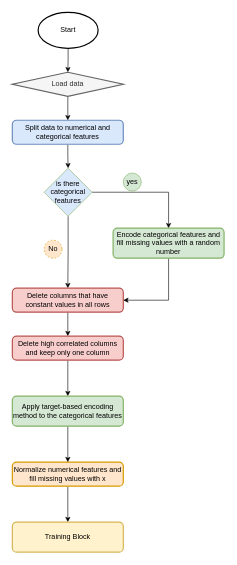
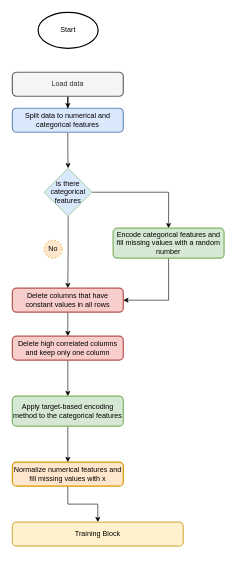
  <mxCell id="0" />
  <mxCell id="1" parent="0" />
- <mxCell id="2" value="" style="edgeStyle=orthogonalEdgeStyle;rounded=0;orthogonalLoop=1;jettySize=auto;html=1;" parent="1" source="3" target="7" edge="1"><mxGeometry relative="1" as="geometry" /></mxCell>
  <mxCell id="3" value="Start" style="strokeWidth=2;html=1;shape=mxgraph.flowchart.start_1;whiteSpace=wrap;" parent="1" vertex="1"><mxGeometry x="63" y="20" width="100" height="60" as="geometry" /></mxCell>
  <mxCell id="4" value="" style="edgeStyle=orthogonalEdgeStyle;rounded=0;orthogonalLoop=1;jettySize=auto;html=1;" parent="1" source="5" target="10" edge="1"><mxGeometry relative="1" as="geometry" /></mxCell>
- <mxCell id="5" value="Split data to numerical and categorical features" style="rounded=1;whiteSpace=wrap;html=1;absoluteArcSize=1;arcSize=14;strokeWidth=2;fillColor=#dae8fc;strokeColor=#6c8ebf;" parent="1" vertex="1"><mxGeometry x="20" y="200" width="185" height="40" as="geometry" /></mxCell>
+ <mxCell id="5" value="Split data to numerical and categorical features" style="rounded=1;whiteSpace=wrap;html=1;absoluteArcSize=1;arcSize=14;strokeWidth=2;fillColor=#dae8fc;strokeColor=#6c8ebf;" parent="1" vertex="1"><mxGeometry x="20" y="180" width="185" height="40" as="geometry" /></mxCell>
  <mxCell id="6" value="" style="edgeStyle=orthogonalEdgeStyle;rounded=0;orthogonalLoop=1;jettySize=auto;html=1;" parent="1" source="7" target="5" edge="1"><mxGeometry relative="1" as="geometry" /></mxCell>
- <mxCell id="7" value="Load data" style="rhombus;whiteSpace=wrap;html=1;absoluteArcSize=1;arcSize=14;strokeWidth=2;fillColor=#f5f5f5;strokeColor=#666666;fontColor=#333333;" parent="1" vertex="1"><mxGeometry x="20" y="120" width="185" height="40" as="geometry" /></mxCell>
+ <mxCell id="7" value="Load data" style="rounded=1;whiteSpace=wrap;html=1;absoluteArcSize=1;arcSize=14;strokeWidth=2;fillColor=#f5f5f5;strokeColor=#666666;fontColor=#333333;" parent="1" vertex="1"><mxGeometry x="20" y="120" width="185" height="40" as="geometry" /></mxCell>
  <mxCell id="8" style="edgeStyle=orthogonalEdgeStyle;rounded=0;orthogonalLoop=1;jettySize=auto;html=1;entryX=0.5;entryY=0;entryDx=0;entryDy=0;" parent="1" source="10" target="12" edge="1"><mxGeometry relative="1" as="geometry" /></mxCell>
  <mxCell id="9" style="edgeStyle=orthogonalEdgeStyle;rounded=0;orthogonalLoop=1;jettySize=auto;html=1;entryX=0.5;entryY=0;entryDx=0;entryDy=0;" parent="1" source="10" target="19" edge="1"><mxGeometry relative="1" as="geometry" /></mxCell>
  <mxCell id="10" value="is there categorical features" style="rhombus;whiteSpace=wrap;html=1;fillColor=#dae8fc;strokeColor=#82b366;" parent="1" vertex="1"><mxGeometry x="73" y="280" width="80" height="80" as="geometry" /></mxCell>
  <mxCell id="11" style="edgeStyle=orthogonalEdgeStyle;rounded=0;orthogonalLoop=1;jettySize=auto;html=1;exitX=0.5;exitY=1;exitDx=0;exitDy=0;entryX=1;entryY=0.5;entryDx=0;entryDy=0;" parent="1" source="12" target="19" edge="1"><mxGeometry relative="1" as="geometry" /></mxCell>
  <mxCell id="12" value="Encode categorical features and fill missing values with a random number" style="rounded=1;whiteSpace=wrap;html=1;absoluteArcSize=1;arcSize=14;strokeWidth=2;fillColor=#d5e8d4;strokeColor=#82b366;" parent="1" vertex="1"><mxGeometry x="188" y="380" width="185" height="50" as="geometry" /></mxCell>
- <mxCell id="13" value="yes" style="ellipse;whiteSpace=wrap;html=1;aspect=fixed;fillColor=#d5e8d4;strokeColor=#82b366;" parent="1" vertex="1"><mxGeometry x="205" y="288" width="30" height="30" as="geometry" /></mxCell>
  <mxCell id="14" value="" style="edgeStyle=orthogonalEdgeStyle;rounded=0;orthogonalLoop=1;jettySize=auto;html=1;" parent="1" source="15" target="17" edge="1"><mxGeometry relative="1" as="geometry" /></mxCell>
  <mxCell id="15" value="Normalize numerical features and fill missing values with x" style="rounded=1;whiteSpace=wrap;html=1;absoluteArcSize=1;arcSize=14;strokeWidth=2;fillColor=#ffe6cc;strokeColor=#d79b00;" parent="1" vertex="1"><mxGeometry x="20" y="770" width="185" height="40" as="geometry" /></mxCell>
  <mxCell id="16" value="No" style="ellipse;whiteSpace=wrap;html=1;aspect=fixed;fillColor=#ffe6cc;strokeColor=#d79b00;dashed=1;" parent="1" vertex="1"><mxGeometry x="73" y="400" width="30" height="30" as="geometry" /></mxCell>
- <mxCell id="17" value="Training Block" style="rounded=1;whiteSpace=wrap;html=1;absoluteArcSize=1;arcSize=14;strokeWidth=2;fillColor=#fff2cc;strokeColor=#d6b656;" parent="1" vertex="1"><mxGeometry x="20" y="870" width="185" height="50" as="geometry" /></mxCell>
+ <mxCell id="17" value="Training Block" style="rounded=1;whiteSpace=wrap;html=1;absoluteArcSize=1;arcSize=14;strokeWidth=2;fillColor=#fff2cc;strokeColor=#d6b656;" parent="1" vertex="1"><mxGeometry x="20" y="870" width="285" height="40" as="geometry" /></mxCell>
  <mxCell id="18" value="" style="edgeStyle=orthogonalEdgeStyle;rounded=0;orthogonalLoop=1;jettySize=auto;html=1;" parent="1" source="19" target="21" edge="1"><mxGeometry relative="1" as="geometry" /></mxCell>
  <mxCell id="19" value="Delete columns that have constant values in all rows" style="rounded=1;whiteSpace=wrap;html=1;absoluteArcSize=1;arcSize=14;strokeWidth=2;fillColor=#f8cecc;strokeColor=#b85450;" parent="1" vertex="1"><mxGeometry x="20" y="480" width="185" height="40" as="geometry" /></mxCell>
  <mxCell id="20" style="edgeStyle=orthogonalEdgeStyle;rounded=0;orthogonalLoop=1;jettySize=auto;html=1;entryX=0.5;entryY=0;entryDx=0;entryDy=0;" edge="1" parent="1" source="21" target="23"><mxGeometry relative="1" as="geometry" /></mxCell>
  <mxCell id="21" value="Delete high correlated columns and keep only one column" style="rounded=1;whiteSpace=wrap;html=1;absoluteArcSize=1;arcSize=14;strokeWidth=2;fillColor=#f8cecc;strokeColor=#b85450;" parent="1" vertex="1"><mxGeometry x="20" y="560" width="185" height="40" as="geometry" /></mxCell>
  <mxCell id="22" style="edgeStyle=orthogonalEdgeStyle;rounded=0;orthogonalLoop=1;jettySize=auto;html=1;entryX=0.5;entryY=0;entryDx=0;entryDy=0;" edge="1" parent="1" source="23" target="15"><mxGeometry relative="1" as="geometry" /></mxCell>
  <mxCell id="23" value="Apply target-based encoding method to the categorical features" style="rounded=1;whiteSpace=wrap;html=1;absoluteArcSize=1;arcSize=14;strokeWidth=2;fillColor=#d5e8d4;strokeColor=#82b366;" vertex="1" parent="1"><mxGeometry x="20" y="660" width="185" height="50" as="geometry" /></mxCell>
